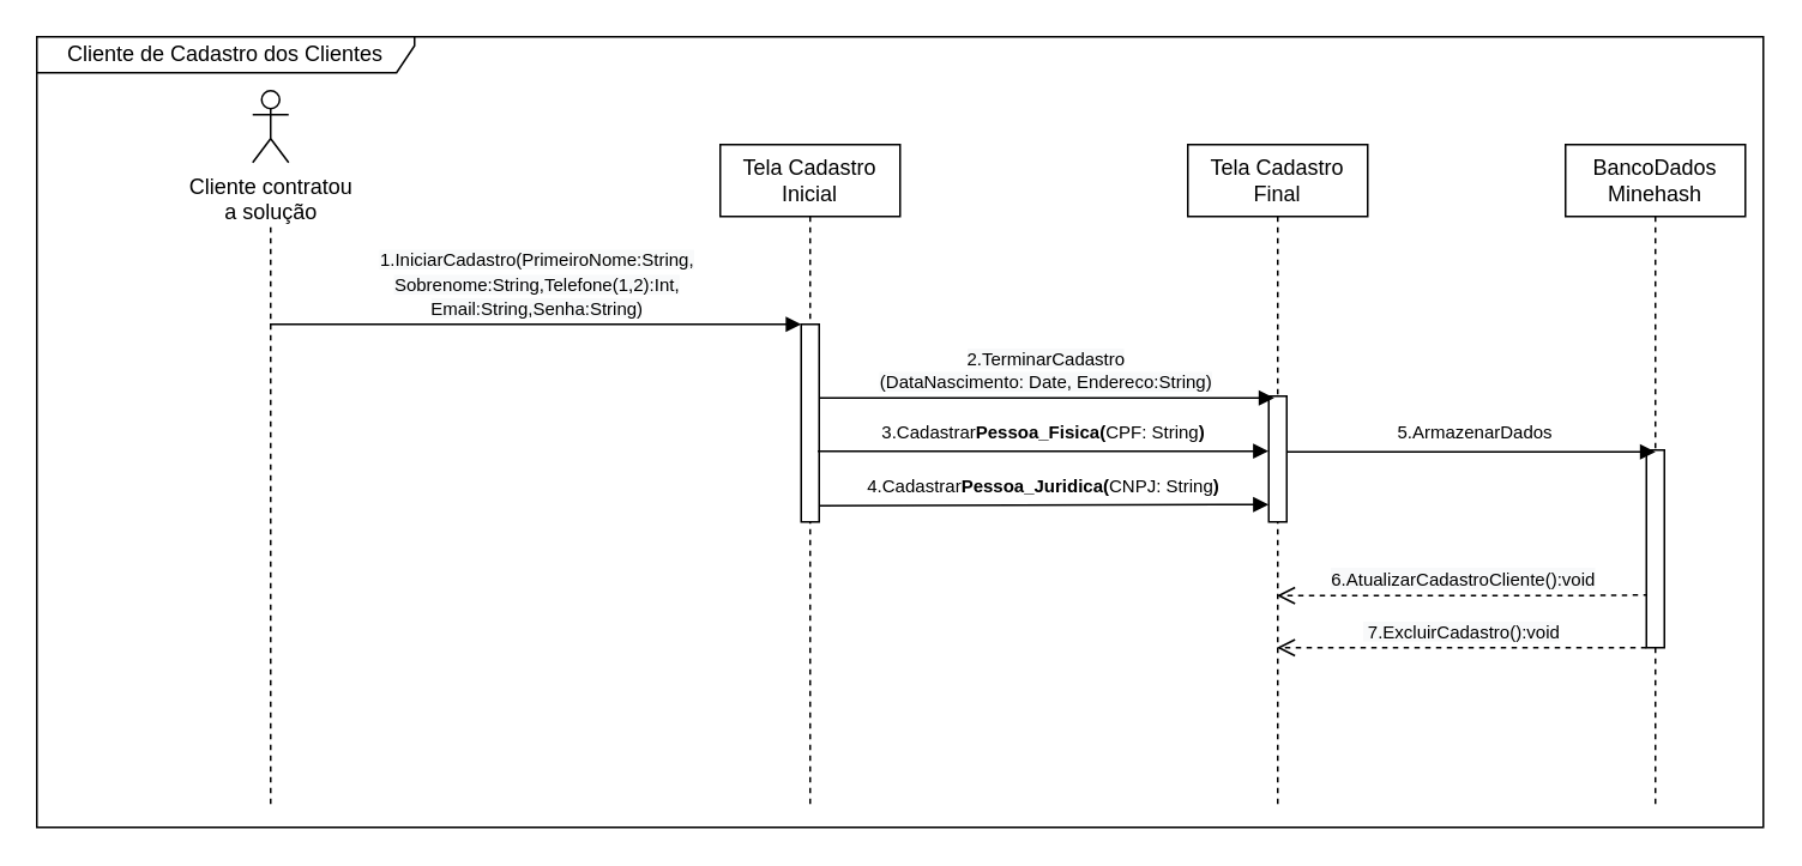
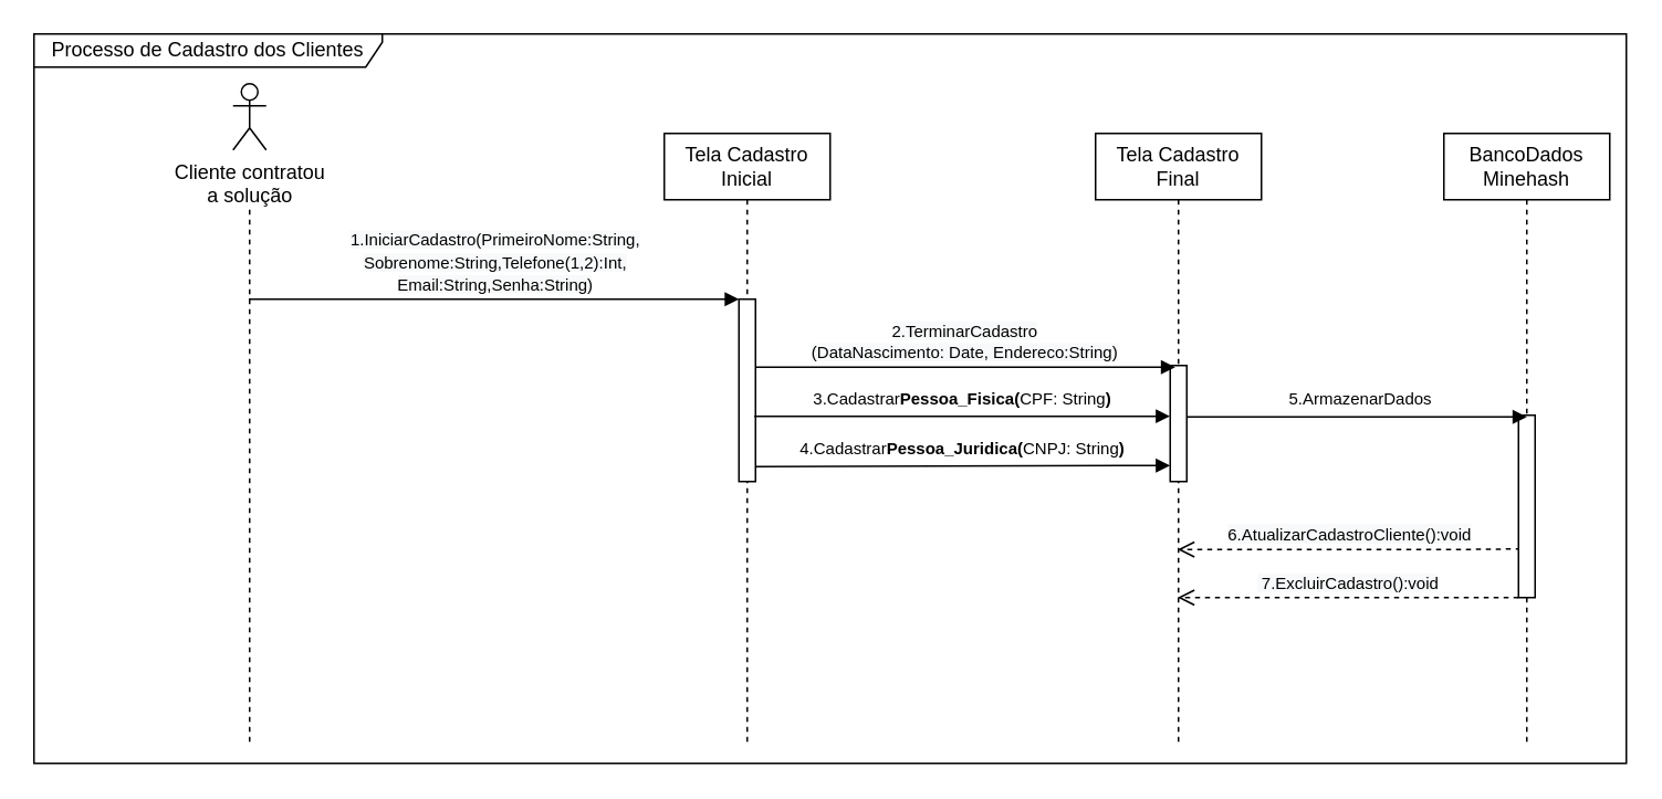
  <mxCell id="0" />
  <mxCell id="1" parent="0" />
  <mxCell id="2" value="" style="shape=umlLifeline;participant=umlActor;perimeter=lifelinePerimeter;whiteSpace=wrap;html=1;container=1;collapsible=0;recursiveResize=0;verticalAlign=top;spacingTop=36;labelBackgroundColor=#ffffff;outlineConnect=0;size=0;" vertex="1" parent="1"><mxGeometry x="140" y="120" width="20" height="330" as="geometry" /></mxCell>
  <mxCell id="3" value="Tela Cadastro&lt;br&gt;Inicial" style="shape=umlLifeline;perimeter=lifelinePerimeter;whiteSpace=wrap;html=1;container=1;collapsible=0;recursiveResize=0;outlineConnect=0;" vertex="1" parent="1"><mxGeometry x="400" y="80" width="100" height="370" as="geometry" /></mxCell>
  <mxCell id="4" value="" style="html=1;points=[];perimeter=orthogonalPerimeter;" vertex="1" parent="3"><mxGeometry x="45" y="100" width="10" height="110" as="geometry" /></mxCell>
  <mxCell id="5" value="Cliente contratou&lt;br&gt;&amp;nbsp;a solução&amp;nbsp;" style="shape=umlActor;verticalLabelPosition=bottom;labelBackgroundColor=#ffffff;verticalAlign=top;html=1;" vertex="1" parent="1"><mxGeometry x="140" y="50" width="20" height="40" as="geometry" /></mxCell>
  <mxCell id="6" value="Tela Cadastro&lt;br&gt;Final" style="shape=umlLifeline;perimeter=lifelinePerimeter;whiteSpace=wrap;html=1;container=1;collapsible=0;recursiveResize=0;outlineConnect=0;" vertex="1" parent="1"><mxGeometry x="660" y="80" width="100" height="370" as="geometry" /></mxCell>
  <mxCell id="7" value="" style="html=1;points=[];perimeter=orthogonalPerimeter;" vertex="1" parent="6"><mxGeometry x="45" y="140" width="10" height="70" as="geometry" /></mxCell>
  <mxCell id="8" value="&lt;font style=&quot;font-size: 10px&quot;&gt;&lt;span style=&quot;text-align: left ; background-color: rgb(248 , 249 , 250)&quot;&gt;1.IniciarCadastro&lt;/span&gt;&lt;span style=&quot;text-align: left ; background-color: rgb(248 , 249 , 250)&quot;&gt;(PrimeiroNome:String,&lt;br&gt;Sobrenome:String,Telefone(1,2):Int,&lt;br&gt;Email:String,Senha:String)&lt;/span&gt;&lt;/font&gt;" style="html=1;verticalAlign=bottom;endArrow=block;entryX=0;entryY=0;" edge="1" target="4" parent="1" source="2"><mxGeometry relative="1" as="geometry"><mxPoint x="300" y="240" as="sourcePoint" /></mxGeometry></mxCell>
  <mxCell id="9" value="&lt;span style=&quot;text-align: left ; background-color: rgb(248 , 249 , 250)&quot;&gt;&lt;font style=&quot;font-size: 10px&quot;&gt;6.AtualizarCadastroCliente():void&lt;/font&gt;&lt;/span&gt;" style="html=1;verticalAlign=bottom;endArrow=open;dashed=1;endSize=8;exitX=0.133;exitY=0.733;exitDx=0;exitDy=0;exitPerimeter=0;" edge="1" source="12" parent="1" target="6"><mxGeometry relative="1" as="geometry"><mxPoint x="710" y="320" as="targetPoint" /><Array as="points"><mxPoint x="880" y="331" /></Array></mxGeometry></mxCell>
  <mxCell id="10" value="&lt;font style=&quot;font-size: 10px&quot;&gt;&lt;span style=&quot;text-align: left ; background-color: rgb(248 , 249 , 250)&quot;&gt;2.TerminarCadastro&lt;br&gt;(&lt;/span&gt;&lt;span style=&quot;text-align: left ; background-color: rgb(248 , 249 , 250)&quot;&gt;DataNascimento: Date, Endereco:String&lt;/span&gt;&lt;span style=&quot;text-align: left ; background-color: rgb(248 , 249 , 250)&quot;&gt;)&lt;/span&gt;&lt;span style=&quot;text-align: left ; background-color: rgb(248 , 249 , 250)&quot;&gt;&lt;br&gt;&lt;/span&gt;&lt;/font&gt;" style="html=1;verticalAlign=bottom;endArrow=block;" edge="1" parent="1" source="4"><mxGeometry x="-0.006" relative="1" as="geometry"><mxPoint x="460.024" y="220" as="sourcePoint" /><mxPoint x="708" y="221" as="targetPoint" /><mxPoint as="offset" /></mxGeometry></mxCell>
  <mxCell id="11" value="BancoDados&lt;br&gt;Minehash" style="shape=umlLifeline;perimeter=lifelinePerimeter;whiteSpace=wrap;html=1;container=1;collapsible=0;recursiveResize=0;outlineConnect=0;" vertex="1" parent="1"><mxGeometry x="870" y="80" width="100" height="370" as="geometry" /></mxCell>
  <mxCell id="12" value="" style="html=1;points=[];perimeter=orthogonalPerimeter;" vertex="1" parent="11"><mxGeometry x="45" y="170" width="10" height="110" as="geometry" /></mxCell>
  <mxCell id="13" value="&lt;font style=&quot;font-size: 10px&quot;&gt;&lt;span style=&quot;text-align: left ; background-color: rgb(248 , 249 , 250)&quot;&gt;&lt;br&gt;&lt;/span&gt;&lt;/font&gt;" style="html=1;verticalAlign=bottom;endArrow=block;" edge="1" parent="1" source="7"><mxGeometry x="-0.025" y="11" relative="1" as="geometry"><mxPoint x="719.89" y="250.16" as="sourcePoint" /><mxPoint x="920" y="251" as="targetPoint" /><mxPoint as="offset" /></mxGeometry></mxCell>
  <mxCell id="14" value="&lt;font style=&quot;font-size: 10px&quot;&gt;&lt;span style=&quot;text-align: left ; background-color: rgb(248 , 249 , 250)&quot;&gt;&lt;br&gt;&lt;/span&gt;&lt;/font&gt;" style="html=1;verticalAlign=bottom;endArrow=block;exitX=0.925;exitY=0.642;exitDx=0;exitDy=0;exitPerimeter=0;entryX=-0.011;entryY=0.437;entryDx=0;entryDy=0;entryPerimeter=0;" edge="1" parent="1" source="4" target="7"><mxGeometry x="0.074" y="-100" relative="1" as="geometry"><mxPoint x="480" y="250" as="sourcePoint" /><mxPoint x="704" y="252" as="targetPoint" /><mxPoint as="offset" /></mxGeometry></mxCell>
  <mxCell id="15" value="&lt;font style=&quot;font-size: 10px&quot;&gt;&lt;span style=&quot;text-align: left ; background-color: rgb(248 , 249 , 250)&quot;&gt;&lt;br&gt;&lt;/span&gt;&lt;/font&gt;" style="html=1;verticalAlign=bottom;endArrow=block;exitX=0.994;exitY=0.918;exitDx=0;exitDy=0;exitPerimeter=0;entryX=-0.011;entryY=0.862;entryDx=0;entryDy=0;entryPerimeter=0;" edge="1" parent="1" source="4" target="7"><mxGeometry x="0.074" y="-40" relative="1" as="geometry"><mxPoint x="459.75" y="280.62" as="sourcePoint" /><mxPoint x="702" y="280" as="targetPoint" /><mxPoint as="offset" /></mxGeometry></mxCell>
  <mxCell id="16" value="&lt;font style=&quot;font-size: 10px&quot;&gt;3.Cadastrar&lt;span style=&quot;font-weight: 700 ; white-space: nowrap&quot;&gt;Pessoa_Fisica(&lt;/span&gt;&lt;span style=&quot;text-align: left ; white-space: nowrap&quot;&gt;CPF: String&lt;/span&gt;&lt;span style=&quot;font-weight: 700 ; white-space: nowrap&quot;&gt;)&lt;/span&gt;&lt;/font&gt;" style="text;html=1;strokeColor=none;fillColor=none;align=center;verticalAlign=middle;whiteSpace=wrap;rounded=0;" vertex="1" parent="1"><mxGeometry x="560" y="230" width="40" height="20" as="geometry" /></mxCell>
  <mxCell id="17" value="&lt;font style=&quot;font-size: 10px&quot;&gt;4.Cadastrar&lt;span style=&quot;font-weight: 700 ; white-space: nowrap&quot;&gt;Pessoa_Juridica(&lt;/span&gt;&lt;span style=&quot;text-align: left ; white-space: nowrap&quot;&gt;CNPJ: String&lt;/span&gt;&lt;span style=&quot;font-weight: 700 ; white-space: nowrap&quot;&gt;)&lt;/span&gt;&lt;/font&gt;" style="text;html=1;strokeColor=none;fillColor=none;align=center;verticalAlign=middle;whiteSpace=wrap;rounded=0;" vertex="1" parent="1"><mxGeometry x="560" y="260" width="40" height="20" as="geometry" /></mxCell>
  <mxCell id="18" value="&lt;span style=&quot;font-size: 10px ; text-align: left ; white-space: nowrap&quot;&gt;5.ArmazenarDados&lt;/span&gt;" style="text;html=1;strokeColor=none;fillColor=none;align=center;verticalAlign=middle;whiteSpace=wrap;rounded=0;" vertex="1" parent="1"><mxGeometry x="800" y="230" width="40" height="20" as="geometry" /></mxCell>
  <mxCell id="19" value="&lt;span style=&quot;font-size: 10px ; text-align: left ; background-color: rgb(248 , 249 , 250)&quot;&gt;&amp;nbsp;7.ExcluirCadastro():void&lt;/span&gt;" style="html=1;verticalAlign=bottom;endArrow=open;dashed=1;endSize=8;" edge="1" parent="1" source="12" target="6"><mxGeometry relative="1" as="geometry"><mxPoint x="719.5" y="341" as="targetPoint" /><mxPoint x="926.33" y="340.63" as="sourcePoint" /><Array as="points"><mxPoint x="880" y="360" /></Array></mxGeometry></mxCell>
- <mxCell id="20" value="Cliente de Cadastro dos Clientes" style="shape=umlFrame;whiteSpace=wrap;html=1;width=210;height=20;" vertex="1" parent="1"><mxGeometry x="20" y="20" width="960" height="440" as="geometry" /></mxCell>
+ <mxCell id="20" value="Processo de Cadastro dos Clientes" style="shape=umlFrame;whiteSpace=wrap;html=1;width=210;height=20;" vertex="1" parent="1"><mxGeometry x="20" y="20" width="960" height="440" as="geometry" /></mxCell>
